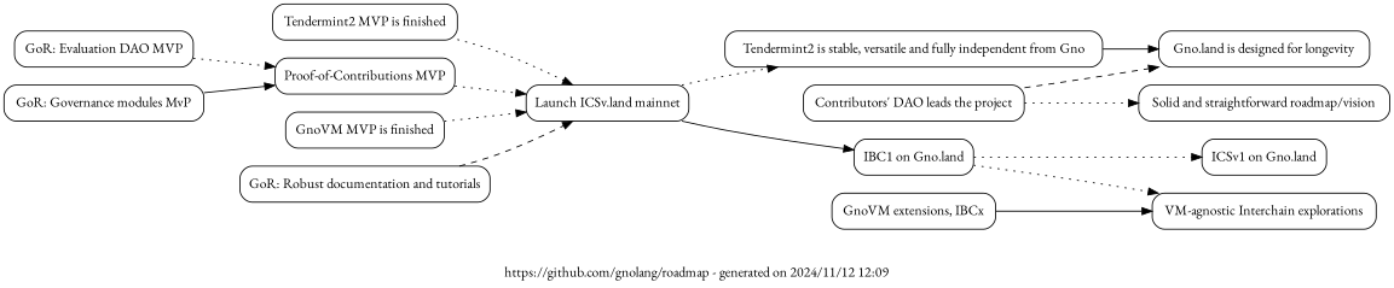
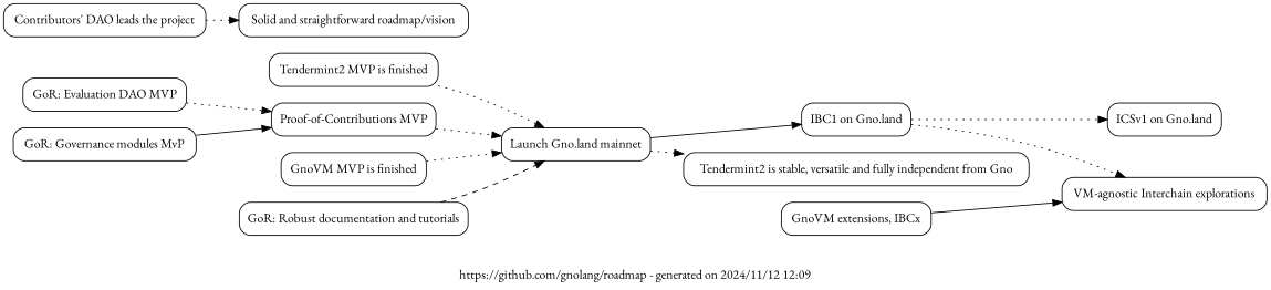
  digraph {
    fontname="EB Garamond"
    label="\n\nhttps://github.com/gnolang/roadmap - generated on 2024/11/12 12:09"
    rankdir=LR
    node [fontname="EB Garamond" shape=box style=rounded]
    edge [fontname="EB Garamond" style=dotted]
    n1 [height=0.5 label="VM-agnostic Interchain explorations" width=3.0947]
    n2 [height=0.5 label="Tendermint2 MVP is finished" width=2.5498]
-   n3 [height=0.5 label="Launch ICSv.land mainnet" width=2.2471]
+   n3 [height=0.5 label="Launch Gno.land mainnet" width=2.2471]
    n4 [height=0.5 label="IBC1 on Gno.land" width=1.6534]
    n5 [height=0.5 label="Tendermint2 is stable, versatile and fully independent from Gno" width=5.217]
    n6 [height=0.5 label="ICSv1 on Gno.land" width=1.729]
-   n7 [height=0.5 label="Gno.land is designed for longevity" width=2.9169]
    n8 [height=0.5 label="Solid and straightforward roadmap/vision" width=3.4676]
    n9 [height=0.5 label="Contributors' DAO leads the project" width=3.0624]
    n10 [height=0.5 label="GnoVM extensions, IBCx" width=2.2582]
    n11 [height=0.5 label="Proof-of-Contributions MVP" width=2.485]
    n12 [height=0.5 label="GnoVM MVP is finished" width=2.1934]
    n13 [height=0.5 label="GoR: Evaluation DAO MVP" width=2.4742]
    n14 [height=0.5 label="GoR: Robust documentation and tutorials" width=3.4626]
    n15 [height=0.5 label="GoR: Governance modules MvP" width=2.7657]
    n2 -> n3
    n3 -> n4 [style=solid]
    n3 -> n5
    n4 -> n1
    n4 -> n6
-   n5 -> n7 [style=solid]
-   n9 -> n7 [style=dashed]
    n9 -> n8
    n10 -> n1 [style=solid]
    n11 -> n3
    n12 -> n3
    n13 -> n11
    n14 -> n3 [style=dashed]
    n15 -> n11 [style=solid]
  }
